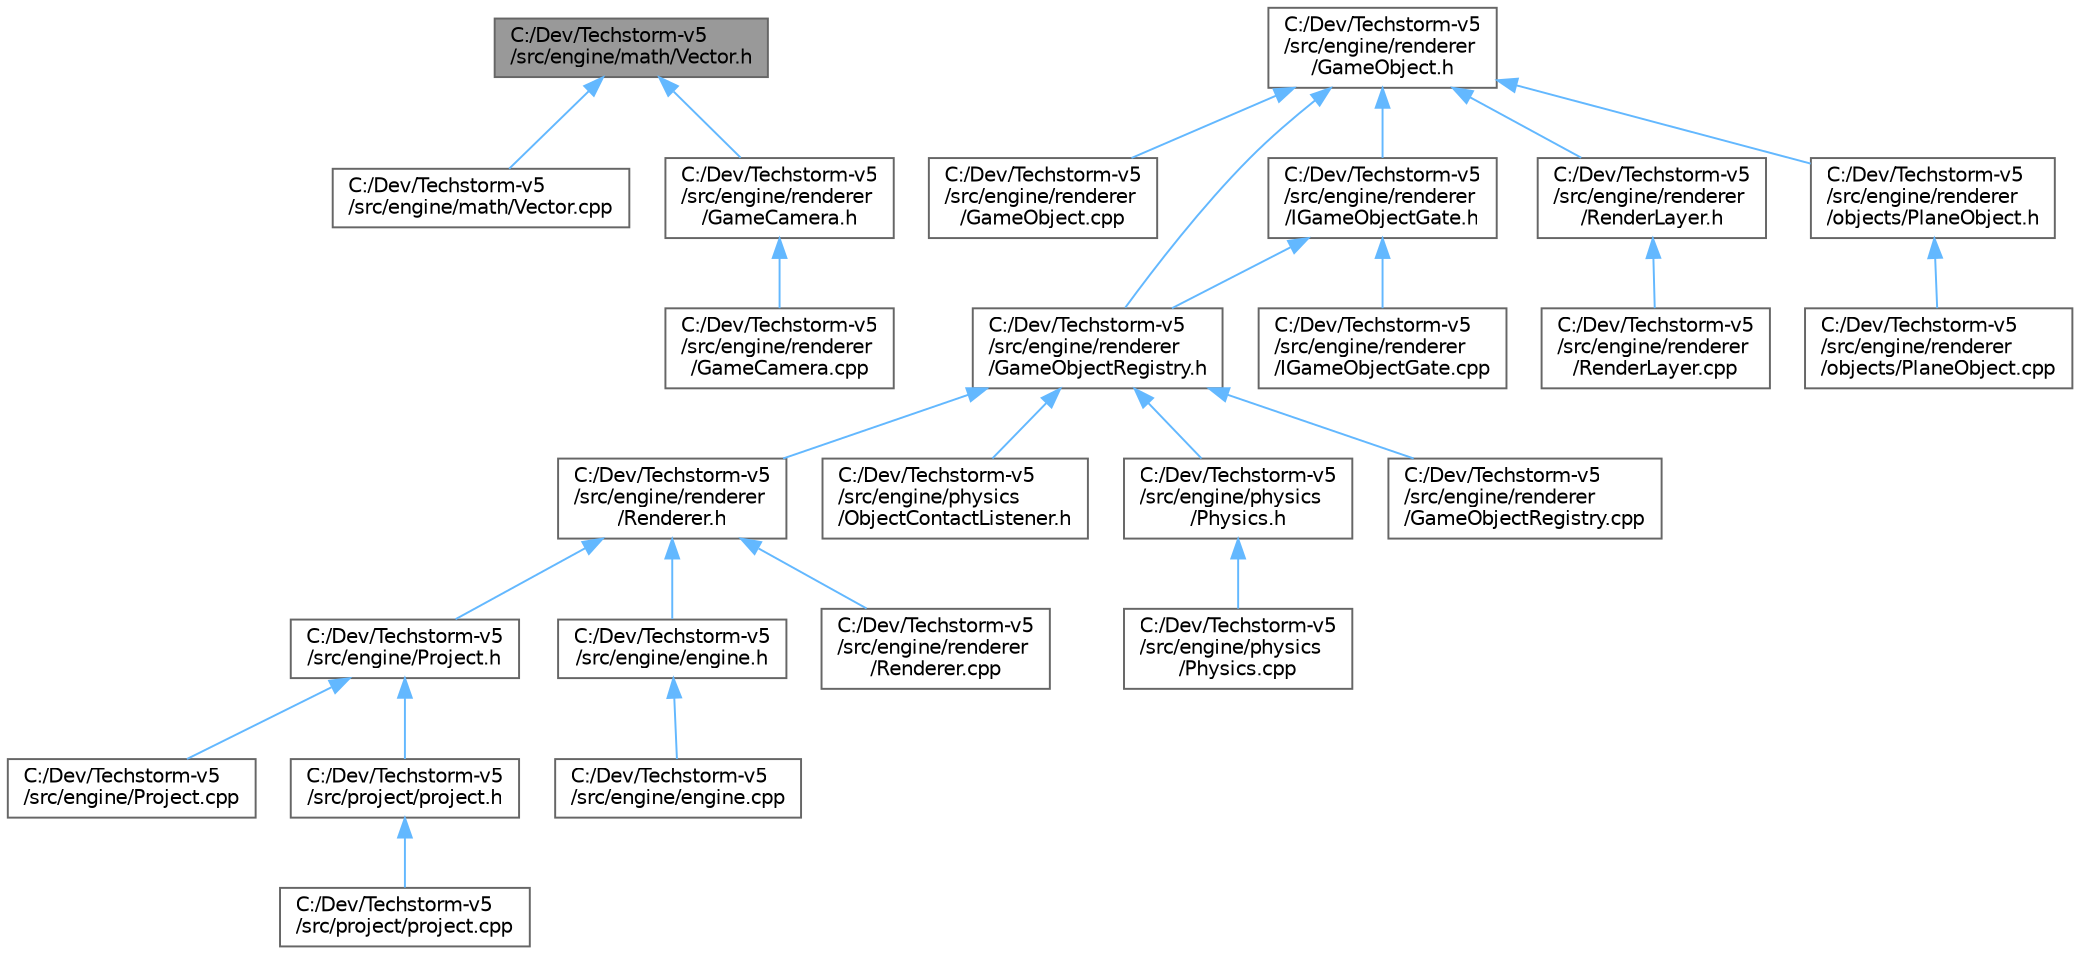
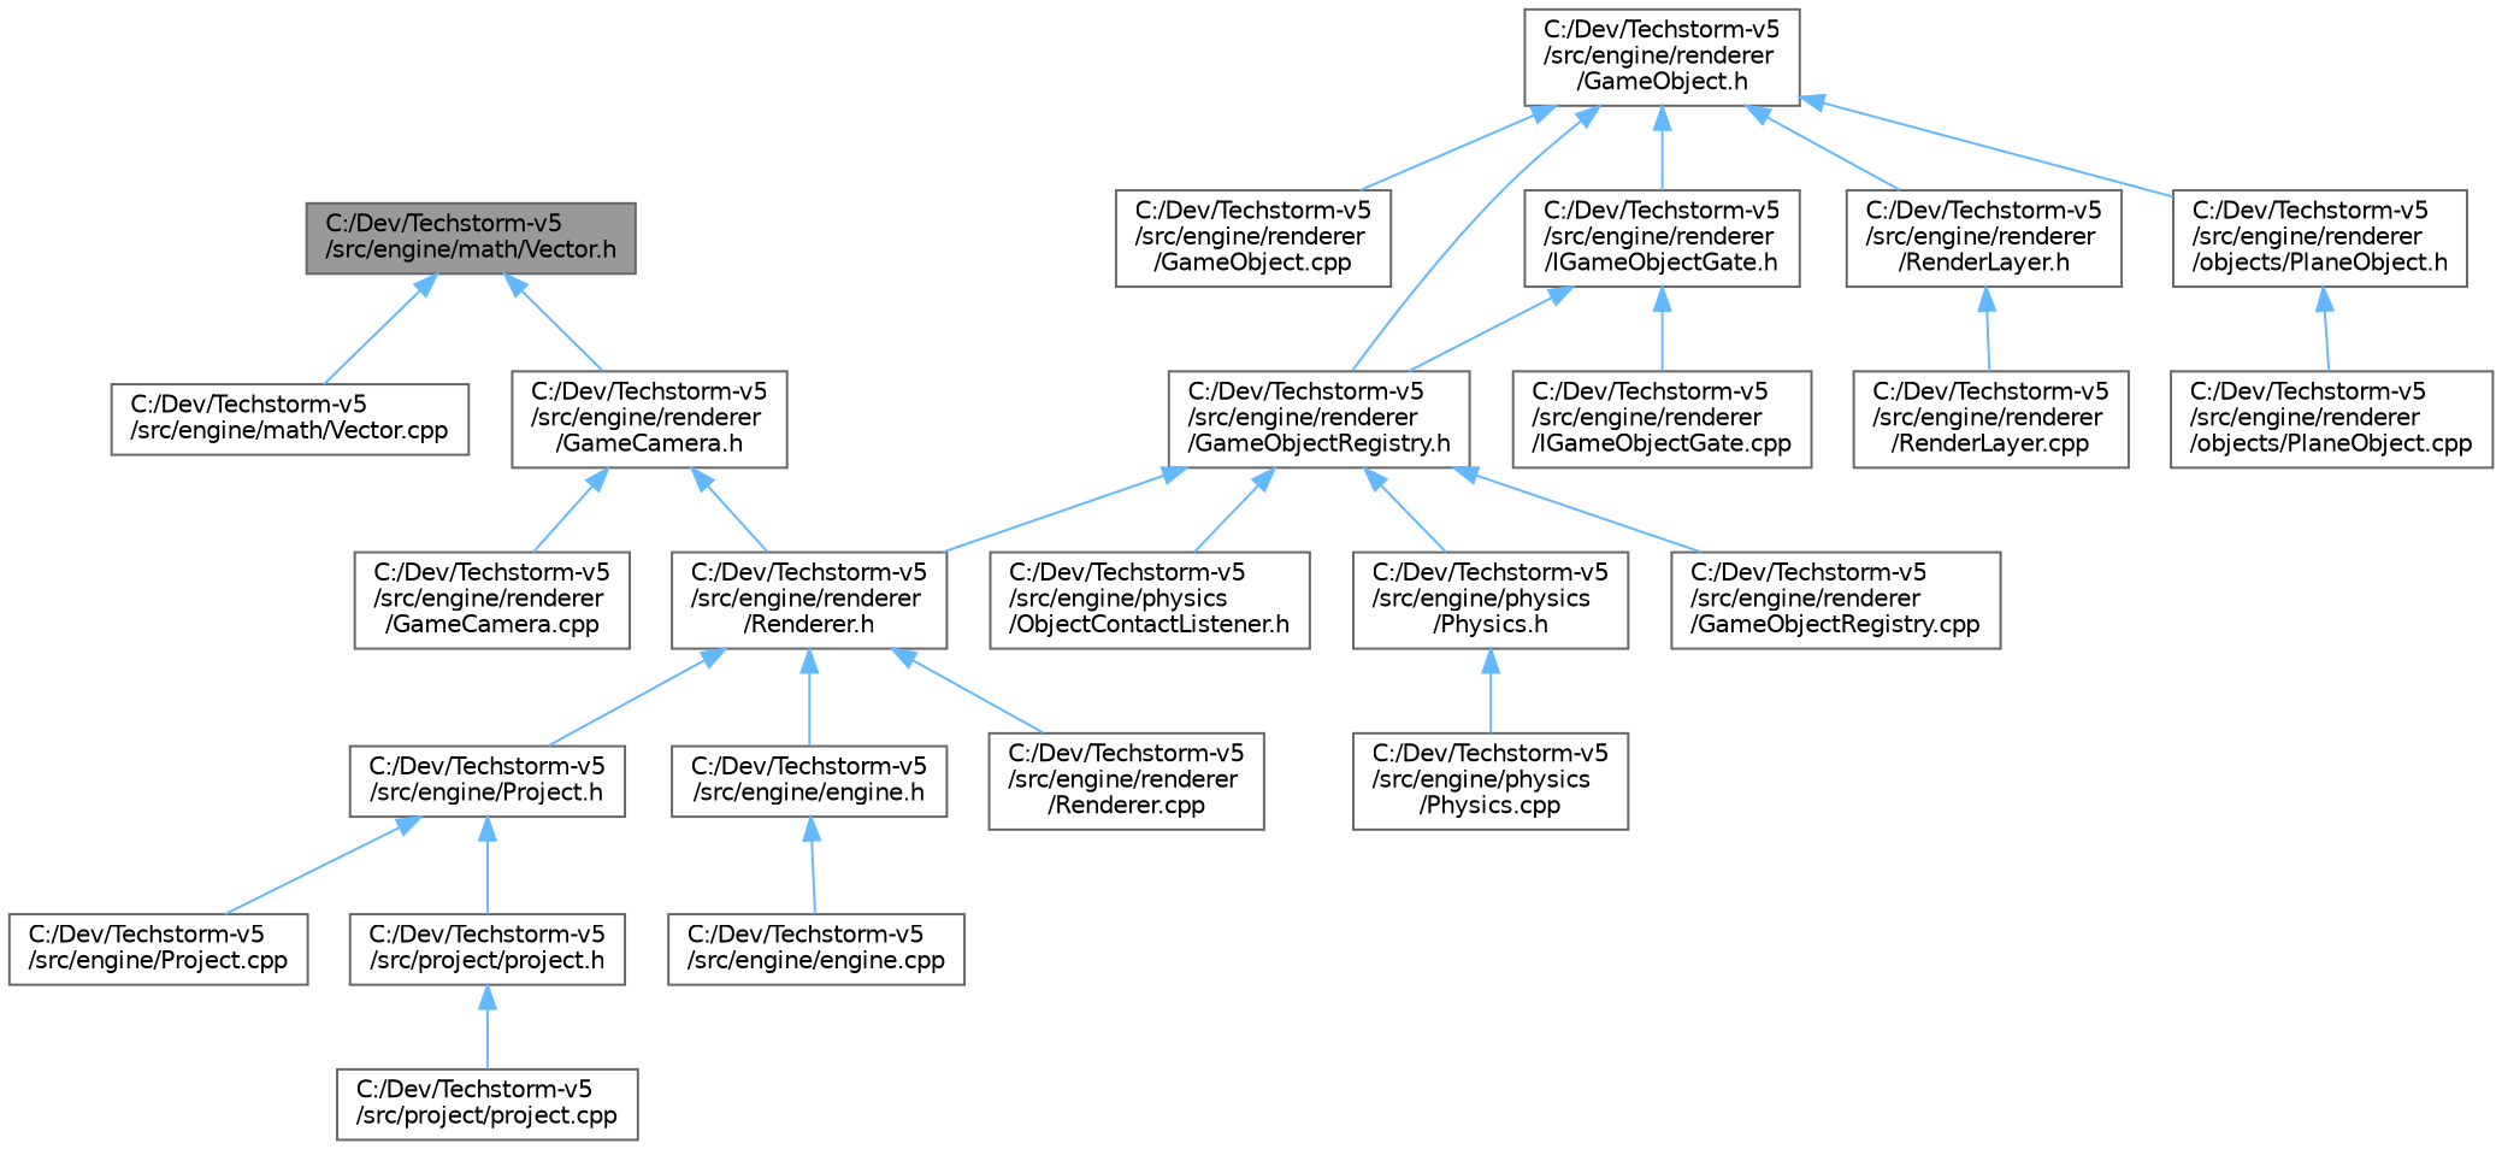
  digraph {
    node [color=grey40 fillcolor=white fontname=Helvetica fontsize=10 shape=box style=filled]
    edge [color=steelblue1 dir=back fontname=Helvetica fontsize=10 labelfontname=Helvetica labelfontsize=10 style=solid]
    n1 [color=gray40 fillcolor=grey60 fontcolor=black height=0.2 label="C:/Dev/Techstorm-v5\l/src/engine/math/Vector.h" width=0.4]
    n2 [height=0.2 label="C:/Dev/Techstorm-v5\l/src/engine/math/Vector.cpp" width=0.4]
    n3 [height=0.2 label="C:/Dev/Techstorm-v5\l/src/engine/renderer\l/GameCamera.h" width=0.4]
    n4 [height=0.2 label="C:/Dev/Techstorm-v5\l/src/engine/renderer\l/GameCamera.cpp" width=0.4]
    n5 [height=0.2 label="C:/Dev/Techstorm-v5\l/src/engine/renderer\l/Renderer.h" width=0.4]
    n6 [height=0.2 label="C:/Dev/Techstorm-v5\l/src/engine/renderer\l/GameObject.h" width=0.4]
    n7 [height=0.2 label="C:/Dev/Techstorm-v5\l/src/engine/renderer\l/GameObject.cpp" width=0.4]
    n8 [height=0.2 label="C:/Dev/Techstorm-v5\l/src/engine/renderer\l/GameObjectRegistry.h" width=0.4]
    n9 [height=0.2 label="C:/Dev/Techstorm-v5\l/src/engine/renderer\l/IGameObjectGate.h" width=0.4]
    n10 [height=0.2 label="C:/Dev/Techstorm-v5\l/src/engine/renderer\l/RenderLayer.h" width=0.4]
    n11 [height=0.2 label="C:/Dev/Techstorm-v5\l/src/engine/renderer\l/objects/PlaneObject.h" width=0.4]
    n12 [height=0.2 label="C:/Dev/Techstorm-v5\l/src/engine/Project.h" width=0.4]
    n13 [height=0.2 label="C:/Dev/Techstorm-v5\l/src/engine/engine.h" width=0.4]
    n14 [height=0.2 label="C:/Dev/Techstorm-v5\l/src/engine/renderer\l/Renderer.cpp" width=0.4]
    n15 [height=0.2 label="C:/Dev/Techstorm-v5\l/src/engine/Project.cpp" width=0.4]
    n16 [height=0.2 label="C:/Dev/Techstorm-v5\l/src/project/project.h" width=0.4]
    n17 [height=0.2 label="C:/Dev/Techstorm-v5\l/src/engine/engine.cpp" width=0.4]
    n18 [height=0.2 label="C:/Dev/Techstorm-v5\l/src/project/project.cpp" width=0.4]
    n19 [height=0.2 label="C:/Dev/Techstorm-v5\l/src/engine/physics\l/ObjectContactListener.h" width=0.4]
    n20 [height=0.2 label="C:/Dev/Techstorm-v5\l/src/engine/physics\l/Physics.h" width=0.4]
    n21 [height=0.2 label="C:/Dev/Techstorm-v5\l/src/engine/renderer\l/GameObjectRegistry.cpp" width=0.4]
    n22 [height=0.2 label="C:/Dev/Techstorm-v5\l/src/engine/renderer\l/IGameObjectGate.cpp" width=0.4]
    n23 [height=0.2 label="C:/Dev/Techstorm-v5\l/src/engine/renderer\l/RenderLayer.cpp" width=0.4]
    n24 [height=0.2 label="C:/Dev/Techstorm-v5\l/src/engine/renderer\l/objects/PlaneObject.cpp" width=0.4]
    n25 [height=0.2 label="C:/Dev/Techstorm-v5\l/src/engine/physics\l/Physics.cpp" width=0.4]
    n1 -> n2
    n1 -> n3
    n3 -> n4
+   n3 -> n5
    n5 -> n12
    n5 -> n13
    n5 -> n14
    n6 -> n7
    n6 -> n8
    n6 -> n9
    n6 -> n10
    n6 -> n11
    n8 -> n5
    n8 -> n19
    n8 -> n20
    n8 -> n21
    n9 -> n8
    n9 -> n22
    n10 -> n23
    n11 -> n24
    n12 -> n15
    n12 -> n16
    n13 -> n17
    n16 -> n18
    n20 -> n25
  }
